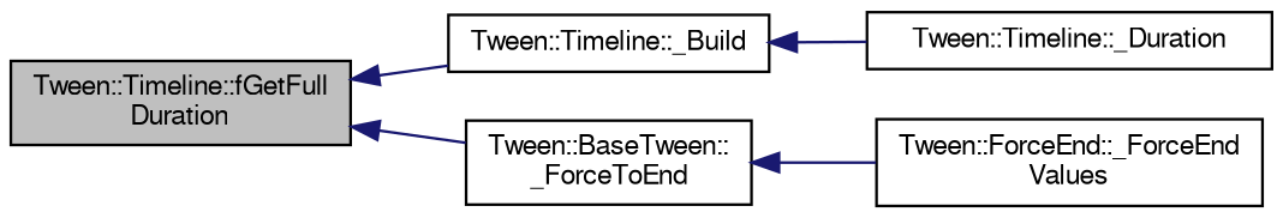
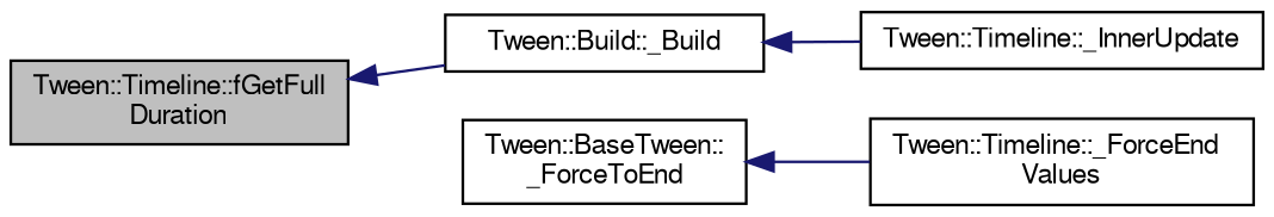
  digraph {
    rankdir=LR
    node [color=black fontname=FreeSans fontsize=10 shape=record]
    edge [color=midnightblue dir=back fontname=FreeSans fontsize=10 labelfontname=FreeSans labelfontsize=10 style=solid]
    n1 [fillcolor=grey75 fontcolor=black height=0.2 label="Tween::Timeline::fGetFull\lDuration" style=filled width=0.4]
-   n2 [height=0.2 label="Tween::Timeline::_Build" width=0.4]
+   n2 [height=0.2 label="Tween::Build::_Build" width=0.4]
    n3 [height=0.2 label="Tween::BaseTween::\l_ForceToEnd" width=0.4]
-   n4 [height=0.2 label="Tween::Timeline::_Duration" width=0.4]
-   n5 [height=0.2 label="Tween::ForceEnd::_ForceEnd\lValues" width=0.4]
+   n4 [height=0.2 label="Tween::Timeline::_InnerUpdate" width=0.4]
+   n5 [height=0.2 label="Tween::Timeline::_ForceEnd\lValues" width=0.4]
    n1 -> n2
-   n1 -> n3
    n2 -> n4
    n3 -> n5
  }
